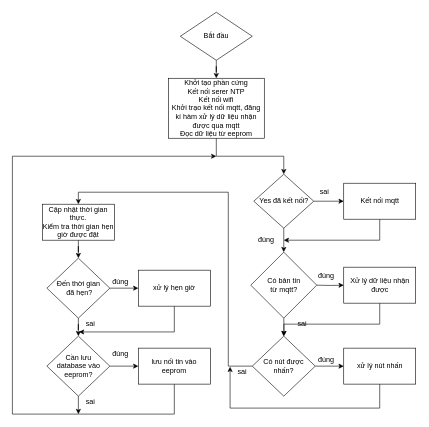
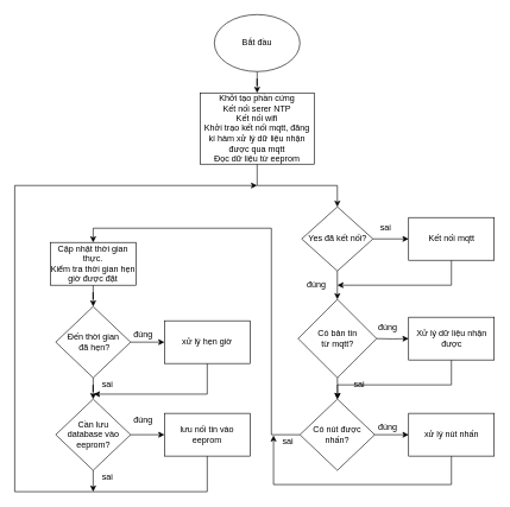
  <mxCell id="0" />
  <mxCell id="1" parent="0" />
  <mxCell id="2" value="Yes" style="rounded=0;html=1;jettySize=auto;orthogonalLoop=1;fontSize=11;endArrow=block;endFill=0;endSize=8;strokeWidth=1;shadow=0;labelBackgroundColor=none;edgeStyle=orthogonalEdgeStyle;" parent="1" edge="1"><mxGeometry y="20" relative="1" as="geometry"><mxPoint as="offset" /><mxPoint x="200" y="240" as="sourcePoint" /></mxGeometry></mxCell>
  <mxCell id="3" value="No" style="edgeStyle=orthogonalEdgeStyle;rounded=0;html=1;jettySize=auto;orthogonalLoop=1;fontSize=11;endArrow=block;endFill=0;endSize=8;strokeWidth=1;shadow=0;labelBackgroundColor=none;" parent="1" edge="1"><mxGeometry y="10" relative="1" as="geometry"><mxPoint as="offset" /><mxPoint x="250" y="200" as="sourcePoint" /></mxGeometry></mxCell>
  <mxCell id="4" value="No" style="rounded=0;html=1;jettySize=auto;orthogonalLoop=1;fontSize=11;endArrow=block;endFill=0;endSize=8;strokeWidth=1;shadow=0;labelBackgroundColor=none;edgeStyle=orthogonalEdgeStyle;" parent="1" edge="1"><mxGeometry x="0.333" y="20" relative="1" as="geometry"><mxPoint as="offset" /><mxPoint x="200" y="420" as="targetPoint" /></mxGeometry></mxCell>
  <mxCell id="5" value="Yes" style="edgeStyle=orthogonalEdgeStyle;rounded=0;html=1;jettySize=auto;orthogonalLoop=1;fontSize=11;endArrow=block;endFill=0;endSize=8;strokeWidth=1;shadow=0;labelBackgroundColor=none;" parent="1" edge="1"><mxGeometry y="10" relative="1" as="geometry"><mxPoint as="offset" /><mxPoint x="300" y="320" as="targetPoint" /></mxGeometry></mxCell>
  <mxCell id="6" style="edgeStyle=orthogonalEdgeStyle;rounded=0;orthogonalLoop=1;jettySize=auto;html=1;entryX=0.5;entryY=0;entryDx=0;entryDy=0;" parent="1" source="7" target="9" edge="1"><mxGeometry relative="1" as="geometry" /></mxCell>
- <mxCell id="7" value="Bắt đầu" style="rhombus;whiteSpace=wrap;html=1;" parent="1" vertex="1"><mxGeometry x="300" y="20" width="120" height="80" as="geometry" /></mxCell>
+ <mxCell id="7" value="Bắt đầu" style="ellipse;whiteSpace=wrap;html=1;" parent="1" vertex="1"><mxGeometry x="300" y="20" width="120" height="80" as="geometry" /></mxCell>
  <mxCell id="8" style="edgeStyle=orthogonalEdgeStyle;rounded=0;orthogonalLoop=1;jettySize=auto;html=1;entryX=0.5;entryY=0;entryDx=0;entryDy=0;" parent="1" source="9" target="12" edge="1"><mxGeometry relative="1" as="geometry" /></mxCell>
  <mxCell id="9" value="Khởi tạo phần cứng&lt;br&gt;Kết nối serer NTP&lt;br&gt;Kết nối wifi&lt;br&gt;Khởi trạo kết nối mqtt, đăng kí hàm xử lý dữ liệu nhận được qua mqtt&lt;br&gt;Đọc dữ liệu từ eeprom" style="rounded=0;whiteSpace=wrap;html=1;" parent="1" vertex="1"><mxGeometry x="280" y="130" width="160" height="100" as="geometry" /></mxCell>
  <mxCell id="10" style="edgeStyle=orthogonalEdgeStyle;rounded=0;orthogonalLoop=1;jettySize=auto;html=1;entryX=0;entryY=0.5;entryDx=0;entryDy=0;" parent="1" source="12" target="14" edge="1"><mxGeometry relative="1" as="geometry" /></mxCell>
  <mxCell id="11" style="edgeStyle=orthogonalEdgeStyle;rounded=0;orthogonalLoop=1;jettySize=auto;html=1;entryX=0.5;entryY=0;entryDx=0;entryDy=0;" parent="1" source="12" edge="1"><mxGeometry relative="1" as="geometry"><mxPoint x="472.5" y="420" as="targetPoint" /></mxGeometry></mxCell>
  <mxCell id="12" value="Yes đã kết nối?" style="rhombus;whiteSpace=wrap;html=1;" parent="1" vertex="1"><mxGeometry x="422.5" y="290" width="100" height="90" as="geometry" /></mxCell>
  <mxCell id="13" style="edgeStyle=orthogonalEdgeStyle;rounded=0;orthogonalLoop=1;jettySize=auto;html=1;" parent="1" source="14" edge="1"><mxGeometry relative="1" as="geometry"><mxPoint x="472.5" y="400" as="targetPoint" /><Array as="points"><mxPoint x="632.5" y="400" /></Array></mxGeometry></mxCell>
  <mxCell id="14" value="Kết nối mqtt" style="rounded=0;whiteSpace=wrap;html=1;" parent="1" vertex="1"><mxGeometry x="572.5" y="305" width="120" height="60" as="geometry" /></mxCell>
  <mxCell id="15" style="edgeStyle=orthogonalEdgeStyle;rounded=0;orthogonalLoop=1;jettySize=auto;html=1;entryX=0;entryY=0.5;entryDx=0;entryDy=0;" parent="1" target="19" edge="1"><mxGeometry relative="1" as="geometry"><mxPoint x="527.5" y="475" as="sourcePoint" /></mxGeometry></mxCell>
  <mxCell id="16" style="edgeStyle=orthogonalEdgeStyle;rounded=0;orthogonalLoop=1;jettySize=auto;html=1;" parent="1" target="22" edge="1"><mxGeometry relative="1" as="geometry"><mxPoint x="472.5" y="530" as="sourcePoint" /></mxGeometry></mxCell>
  <mxCell id="17" value="Có bản tin &lt;br&gt;từ mqtt?" style="rhombus;whiteSpace=wrap;html=1;" parent="1" vertex="1"><mxGeometry x="417.5" y="420" width="110" height="110" as="geometry" /></mxCell>
  <mxCell id="18" style="edgeStyle=orthogonalEdgeStyle;rounded=0;orthogonalLoop=1;jettySize=auto;html=1;entryX=0.5;entryY=0;entryDx=0;entryDy=0;" edge="1" parent="1" source="19" target="22"><mxGeometry relative="1" as="geometry"><Array as="points"><mxPoint x="633" y="540" /><mxPoint x="473" y="540" /></Array></mxGeometry></mxCell>
  <mxCell id="19" value="Xử lý dữ liệu nhận được" style="rounded=0;whiteSpace=wrap;html=1;" parent="1" vertex="1"><mxGeometry x="572.5" y="445" width="120" height="60" as="geometry" /></mxCell>
  <mxCell id="20" style="edgeStyle=orthogonalEdgeStyle;rounded=0;orthogonalLoop=1;jettySize=auto;html=1;entryX=0;entryY=0.5;entryDx=0;entryDy=0;" parent="1" source="22" target="24" edge="1"><mxGeometry relative="1" as="geometry" /></mxCell>
  <mxCell id="21" style="edgeStyle=orthogonalEdgeStyle;rounded=0;orthogonalLoop=1;jettySize=auto;html=1;entryX=0.5;entryY=0;entryDx=0;entryDy=0;" parent="1" source="22" target="26" edge="1"><mxGeometry relative="1" as="geometry"><mxPoint x="400" y="340" as="targetPoint" /><Array as="points"><mxPoint x="380" y="610" /><mxPoint x="380" y="320" /><mxPoint x="130" y="320" /></Array></mxGeometry></mxCell>
  <mxCell id="22" value="Có nút được nhấn?" style="rhombus;whiteSpace=wrap;html=1;" parent="1" vertex="1"><mxGeometry x="420" y="560" width="105" height="100" as="geometry" /></mxCell>
  <mxCell id="23" style="edgeStyle=orthogonalEdgeStyle;rounded=0;orthogonalLoop=1;jettySize=auto;html=1;entryX=-0.15;entryY=0.05;entryDx=0;entryDy=0;entryPerimeter=0;" edge="1" parent="1" source="24" target="42"><mxGeometry relative="1" as="geometry"><Array as="points"><mxPoint x="633" y="680" /><mxPoint x="383" y="680" /></Array></mxGeometry></mxCell>
  <mxCell id="24" value="xử lý nút nhấn" style="rounded=0;whiteSpace=wrap;html=1;" parent="1" vertex="1"><mxGeometry x="572.5" y="580" width="120" height="60" as="geometry" /></mxCell>
  <mxCell id="25" style="edgeStyle=orthogonalEdgeStyle;rounded=0;orthogonalLoop=1;jettySize=auto;html=1;entryX=0.5;entryY=0;entryDx=0;entryDy=0;" parent="1" source="26" target="29" edge="1"><mxGeometry relative="1" as="geometry" /></mxCell>
  <mxCell id="26" value="Cập nhật thời gian thực.&lt;br&gt;Kiểm tra thời gian hẹn giờ được đặt" style="rounded=0;whiteSpace=wrap;html=1;" parent="1" vertex="1"><mxGeometry x="70" y="340" width="120" height="60" as="geometry" /></mxCell>
  <mxCell id="27" style="edgeStyle=orthogonalEdgeStyle;rounded=0;orthogonalLoop=1;jettySize=auto;html=1;entryX=0;entryY=0.5;entryDx=0;entryDy=0;" parent="1" source="29" target="31" edge="1"><mxGeometry relative="1" as="geometry" /></mxCell>
  <mxCell id="28" style="edgeStyle=orthogonalEdgeStyle;rounded=0;orthogonalLoop=1;jettySize=auto;html=1;entryX=0.5;entryY=0;entryDx=0;entryDy=0;" parent="1" source="29" target="34" edge="1"><mxGeometry relative="1" as="geometry" /></mxCell>
  <mxCell id="29" value="Đến thời gian&lt;br&gt;&amp;nbsp;đã hẹn?" style="rhombus;whiteSpace=wrap;html=1;" parent="1" vertex="1"><mxGeometry x="77.5" y="430" width="105" height="100" as="geometry" /></mxCell>
  <mxCell id="30" style="edgeStyle=orthogonalEdgeStyle;rounded=0;orthogonalLoop=1;jettySize=auto;html=1;entryX=-0.133;entryY=1.15;entryDx=0;entryDy=0;entryPerimeter=0;" edge="1" parent="1" source="31" target="44"><mxGeometry relative="1" as="geometry"><Array as="points"><mxPoint x="290" y="553" /></Array></mxGeometry></mxCell>
  <mxCell id="31" value="xử lý hẹn giờ" style="rounded=0;whiteSpace=wrap;html=1;" parent="1" vertex="1"><mxGeometry x="230" y="450" width="120" height="60" as="geometry" /></mxCell>
  <mxCell id="32" style="edgeStyle=orthogonalEdgeStyle;rounded=0;orthogonalLoop=1;jettySize=auto;html=1;entryX=0;entryY=0.5;entryDx=0;entryDy=0;" parent="1" source="34" target="36" edge="1"><mxGeometry relative="1" as="geometry" /></mxCell>
  <mxCell id="33" style="edgeStyle=orthogonalEdgeStyle;rounded=0;orthogonalLoop=1;jettySize=auto;html=1;" parent="1" source="34" edge="1"><mxGeometry relative="1" as="geometry"><mxPoint x="130" y="690" as="targetPoint" /></mxGeometry></mxCell>
  <mxCell id="34" value="Cần lưu &lt;br&gt;database vào eeprom?" style="rhombus;whiteSpace=wrap;html=1;" parent="1" vertex="1"><mxGeometry x="77.5" y="560" width="105" height="100" as="geometry" /></mxCell>
  <mxCell id="35" style="edgeStyle=orthogonalEdgeStyle;rounded=0;orthogonalLoop=1;jettySize=auto;html=1;" parent="1" source="36" edge="1"><mxGeometry relative="1" as="geometry"><mxPoint x="360" y="260" as="targetPoint" /><Array as="points"><mxPoint x="290" y="690" /><mxPoint x="20" y="690" /></Array></mxGeometry></mxCell>
  <mxCell id="36" value="lưu nối tin vào eeprom" style="rounded=0;whiteSpace=wrap;html=1;" parent="1" vertex="1"><mxGeometry x="230" y="580" width="120" height="60" as="geometry" /></mxCell>
  <mxCell id="37" value="sai" style="text;html=1;align=center;verticalAlign=middle;resizable=0;points=[];autosize=1;strokeColor=none;" parent="1" vertex="1"><mxGeometry x="525" y="310" width="30" height="20" as="geometry" /></mxCell>
  <mxCell id="38" value="đúng" style="text;html=1;align=center;verticalAlign=middle;resizable=0;points=[];autosize=1;strokeColor=none;" parent="1" vertex="1"><mxGeometry x="422.5" y="390" width="40" height="20" as="geometry" /></mxCell>
  <mxCell id="39" value="đúng" style="text;html=1;align=center;verticalAlign=middle;resizable=0;points=[];autosize=1;strokeColor=none;" parent="1" vertex="1"><mxGeometry x="522.5" y="450" width="40" height="20" as="geometry" /></mxCell>
  <mxCell id="40" value="sai" style="text;html=1;align=center;verticalAlign=middle;resizable=0;points=[];autosize=1;strokeColor=none;" parent="1" vertex="1"><mxGeometry x="487.5" y="530" width="30" height="20" as="geometry" /></mxCell>
  <mxCell id="41" value="đúng" style="text;html=1;align=center;verticalAlign=middle;resizable=0;points=[];autosize=1;strokeColor=none;" parent="1" vertex="1"><mxGeometry x="522.5" y="590" width="40" height="20" as="geometry" /></mxCell>
  <mxCell id="42" value="sai" style="text;html=1;align=center;verticalAlign=middle;resizable=0;points=[];autosize=1;strokeColor=none;" parent="1" vertex="1"><mxGeometry x="387.5" y="610" width="30" height="20" as="geometry" /></mxCell>
  <mxCell id="43" value="đúng" style="text;html=1;align=center;verticalAlign=middle;resizable=0;points=[];autosize=1;strokeColor=none;" parent="1" vertex="1"><mxGeometry x="180" y="460" width="40" height="20" as="geometry" /></mxCell>
  <mxCell id="44" value="sai" style="text;html=1;align=center;verticalAlign=middle;resizable=0;points=[];autosize=1;strokeColor=none;" parent="1" vertex="1"><mxGeometry x="135" y="530" width="30" height="20" as="geometry" /></mxCell>
  <mxCell id="45" value="đúng" style="text;html=1;align=center;verticalAlign=middle;resizable=0;points=[];autosize=1;strokeColor=none;" parent="1" vertex="1"><mxGeometry x="180" y="580" width="40" height="20" as="geometry" /></mxCell>
  <mxCell id="46" value="sai" style="text;html=1;align=center;verticalAlign=middle;resizable=0;points=[];autosize=1;strokeColor=none;" parent="1" vertex="1"><mxGeometry x="135" y="660" width="30" height="20" as="geometry" /></mxCell>
